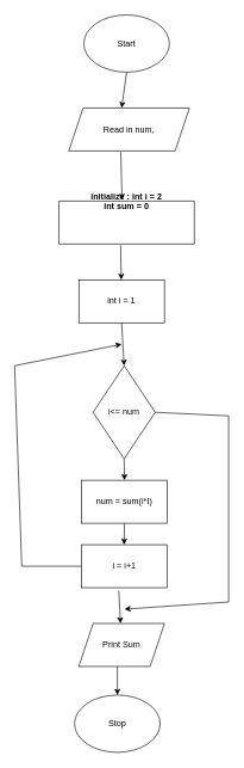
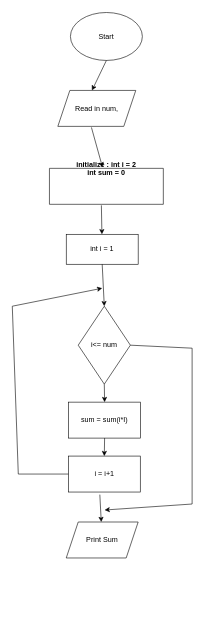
  <mxCell id="0" />
  <mxCell id="1" parent="0" />
  <mxCell id="2" value="Start" style="ellipse;whiteSpace=wrap;html=1;" vertex="1" parent="1"><mxGeometry x="117" y="20" width="120" height="80" as="geometry" /></mxCell>
  <mxCell id="3" value="" style="endArrow=classic;html=1;rounded=0;exitX=0.5;exitY=1;exitDx=0;exitDy=0;entryX=0.438;entryY=0;entryDx=0;entryDy=0;entryPerimeter=0;" edge="1" parent="1" source="2" target="4"><mxGeometry width="50" height="50" relative="1" as="geometry"><mxPoint x="220" y="250" as="sourcePoint" /><mxPoint x="180" y="140" as="targetPoint" /></mxGeometry></mxCell>
- <mxCell id="4" value="Read in num,&lt;span id=&quot;docs-internal-guid-715599bd-7fff-52db-fb24-3a92ef5be0dd&quot;&gt;&lt;/span&gt;" style="shape=parallelogram;perimeter=parallelogramPerimeter;whiteSpace=wrap;html=1;fixedSize=1;" vertex="1" parent="1"><mxGeometry x="96" y="150" width="169" height="60" as="geometry" /></mxCell>
+ <mxCell id="4" value="Read in num,&lt;span id=&quot;docs-internal-guid-715599bd-7fff-52db-fb24-3a92ef5be0dd&quot;&gt;&lt;/span&gt;" style="shape=parallelogram;perimeter=parallelogramPerimeter;whiteSpace=wrap;html=1;fixedSize=1;" vertex="1" parent="1"><mxGeometry x="96" y="150" width="130" height="60" as="geometry" /></mxCell>
  <mxCell id="5" value="" style="endArrow=classic;html=1;rounded=0;exitX=0.431;exitY=1.028;exitDx=0;exitDy=0;exitPerimeter=0;entryX=0.466;entryY=-0.028;entryDx=0;entryDy=0;entryPerimeter=0;" edge="1" parent="1" source="4" target="6"><mxGeometry width="50" height="50" relative="1" as="geometry"><mxPoint x="220" y="270" as="sourcePoint" /><mxPoint x="169" y="290" as="targetPoint" /></mxGeometry></mxCell>
  <mxCell id="6" value="initialize : int i = 2&#10;int sum = 0" style="swimlane;startSize=0;" vertex="1" parent="1"><mxGeometry x="82" y="280" width="190" height="60" as="geometry" /></mxCell>
  <mxCell id="7" value="" style="endArrow=classic;html=1;rounded=0;exitX=0.456;exitY=1.028;exitDx=0;exitDy=0;exitPerimeter=0;" edge="1" parent="1" source="6" target="8"><mxGeometry width="50" height="50" relative="1" as="geometry"><mxPoint x="220" y="530" as="sourcePoint" /><mxPoint x="177" y="500" as="targetPoint" /></mxGeometry></mxCell>
- <mxCell id="8" value="int i = 1" style="rounded=0;whiteSpace=wrap;html=1;" vertex="1" parent="1"><mxGeometry x="110" y="390" width="120" height="60" as="geometry" /></mxCell>
+ <mxCell id="8" value="int i = 1" style="rounded=0;whiteSpace=wrap;html=1;" vertex="1" parent="1"><mxGeometry x="110" y="390" width="120" height="50" as="geometry" /></mxCell>
  <mxCell id="9" value="" style="endArrow=classic;html=1;rounded=0;exitX=0.5;exitY=1;exitDx=0;exitDy=0;entryX=0.5;entryY=0;entryDx=0;entryDy=0;" edge="1" parent="1" source="8" target="10"><mxGeometry width="50" height="50" relative="1" as="geometry"><mxPoint x="120" y="430" as="sourcePoint" /><mxPoint x="177" y="560" as="targetPoint" /></mxGeometry></mxCell>
  <mxCell id="10" value="i&amp;lt;= num" style="rhombus;whiteSpace=wrap;html=1;" vertex="1" parent="1"><mxGeometry x="130" y="510" width="87" height="130" as="geometry" /></mxCell>
  <mxCell id="11" value="" style="endArrow=classic;html=1;rounded=0;exitX=1;exitY=0.5;exitDx=0;exitDy=0;" edge="1" parent="1" source="10"><mxGeometry width="50" height="50" relative="1" as="geometry"><mxPoint x="120" y="530" as="sourcePoint" /><mxPoint x="174" y="850" as="targetPoint" /><Array as="points"><mxPoint x="320" y="580" /><mxPoint x="320" y="840" /></Array></mxGeometry></mxCell>
  <mxCell id="12" value="" style="endArrow=classic;html=1;rounded=0;exitX=0.5;exitY=1;exitDx=0;exitDy=0;entryX=0.5;entryY=0;entryDx=0;entryDy=0;" edge="1" parent="1" source="10" target="13"><mxGeometry width="50" height="50" relative="1" as="geometry"><mxPoint x="60" y="780" as="sourcePoint" /><mxPoint x="170" y="750" as="targetPoint" /></mxGeometry></mxCell>
- <mxCell id="13" value="num = sum(i*I)" style="rounded=0;whiteSpace=wrap;html=1;" vertex="1" parent="1"><mxGeometry x="114" y="670" width="120" height="60" as="geometry" /></mxCell>
+ <mxCell id="13" value="sum = sum(i*I)" style="rounded=0;whiteSpace=wrap;html=1;" vertex="1" parent="1"><mxGeometry x="114" y="670" width="120" height="60" as="geometry" /></mxCell>
  <mxCell id="14" value="" style="endArrow=classic;html=1;rounded=0;exitX=0.5;exitY=1;exitDx=0;exitDy=0;entryX=0.5;entryY=0;entryDx=0;entryDy=0;" edge="1" parent="1" source="13" target="15"><mxGeometry width="50" height="50" relative="1" as="geometry"><mxPoint x="-20" y="800" as="sourcePoint" /><mxPoint x="174" y="860" as="targetPoint" /></mxGeometry></mxCell>
  <mxCell id="15" value="i = i+1" style="rounded=0;whiteSpace=wrap;html=1;" vertex="1" parent="1"><mxGeometry x="113.5" y="760" width="120" height="60" as="geometry" /></mxCell>
  <mxCell id="16" value="" style="endArrow=classic;html=1;rounded=0;exitX=0;exitY=0.5;exitDx=0;exitDy=0;" edge="1" parent="1" source="15"><mxGeometry width="50" height="50" relative="1" as="geometry"><mxPoint x="120" y="820" as="sourcePoint" /><mxPoint x="170" y="480" as="targetPoint" /><Array as="points"><mxPoint x="30" y="790" /><mxPoint x="20" y="510" /></Array></mxGeometry></mxCell>
  <mxCell id="17" value="" style="endArrow=classic;html=1;rounded=0;exitX=0.438;exitY=1.072;exitDx=0;exitDy=0;exitPerimeter=0;" edge="1" parent="1" source="15"><mxGeometry width="50" height="50" relative="1" as="geometry"><mxPoint x="120" y="820" as="sourcePoint" /><mxPoint x="168.438" y="870" as="targetPoint" /></mxGeometry></mxCell>
  <mxCell id="18" value="Print Sum" style="shape=parallelogram;perimeter=parallelogramPerimeter;whiteSpace=wrap;html=1;fixedSize=1;" vertex="1" parent="1"><mxGeometry x="110" y="870" width="120" height="60" as="geometry" /></mxCell>
- <mxCell id="19" value="" style="endArrow=classic;html=1;rounded=0;exitX=0.45;exitY=1.006;exitDx=0;exitDy=0;exitPerimeter=0;" edge="1" parent="1" source="18" target="20"><mxGeometry width="50" height="50" relative="1" as="geometry"><mxPoint x="120" y="870" as="sourcePoint" /><mxPoint x="164" y="970" as="targetPoint" /></mxGeometry></mxCell>
- <mxCell id="20" value="Stop" style="ellipse;whiteSpace=wrap;html=1;" vertex="1" parent="1"><mxGeometry x="104" y="970" width="120" height="80" as="geometry" /></mxCell>
